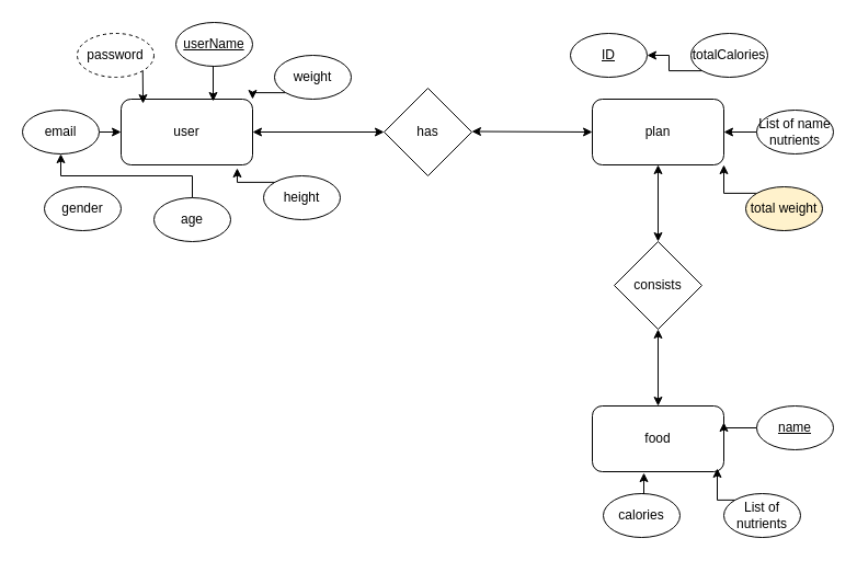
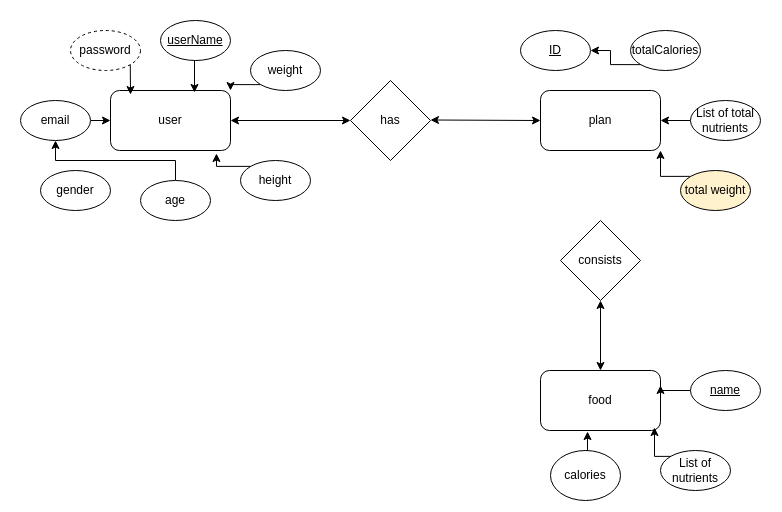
  <mxCell id="0" />
  <mxCell id="1" parent="0" />
  <mxCell id="2" value="user" style="rounded=1;whiteSpace=wrap;html=1;" vertex="1" parent="1"><mxGeometry x="110" y="90" width="120" height="60" as="geometry" /></mxCell>
  <mxCell id="3" value="plan" style="rounded=1;whiteSpace=wrap;html=1;" vertex="1" parent="1"><mxGeometry x="540" y="90" width="120" height="60" as="geometry" /></mxCell>
  <mxCell id="4" value="food" style="rounded=1;whiteSpace=wrap;html=1;" vertex="1" parent="1"><mxGeometry x="540" y="370" width="120" height="60" as="geometry" /></mxCell>
  <mxCell id="5" value="has" style="rhombus;whiteSpace=wrap;html=1;" vertex="1" parent="1"><mxGeometry x="350" y="80" width="80" height="80" as="geometry" /></mxCell>
  <mxCell id="6" value="consists" style="rhombus;whiteSpace=wrap;html=1;" vertex="1" parent="1"><mxGeometry x="560" y="220" width="80" height="80" as="geometry" /></mxCell>
  <mxCell id="7" value="" style="endArrow=classic;startArrow=classic;html=1;rounded=0;exitX=1;exitY=0.5;exitDx=0;exitDy=0;entryX=0;entryY=0.5;entryDx=0;entryDy=0;" edge="1" parent="1" source="2" target="5"><mxGeometry width="50" height="50" relative="1" as="geometry"><mxPoint x="420" y="280" as="sourcePoint" /><mxPoint x="470" y="230" as="targetPoint" /></mxGeometry></mxCell>
  <mxCell id="8" value="" style="endArrow=classic;startArrow=classic;html=1;rounded=0;exitX=1;exitY=0.5;exitDx=0;exitDy=0;entryX=0;entryY=0.5;entryDx=0;entryDy=0;" edge="1" parent="1" target="3"><mxGeometry width="50" height="50" relative="1" as="geometry"><mxPoint x="430" y="119.5" as="sourcePoint" /><mxPoint x="500" y="120" as="targetPoint" /></mxGeometry></mxCell>
- <mxCell id="9" value="" style="endArrow=classic;startArrow=classic;html=1;rounded=0;entryX=0.5;entryY=1;entryDx=0;entryDy=0;exitX=0.5;exitY=0;exitDx=0;exitDy=0;" edge="1" parent="1" source="6" target="3"><mxGeometry width="50" height="50" relative="1" as="geometry"><mxPoint x="420" y="280" as="sourcePoint" /><mxPoint x="470" y="230" as="targetPoint" /></mxGeometry></mxCell>
  <mxCell id="10" value="" style="endArrow=classic;startArrow=classic;html=1;rounded=0;entryX=0.5;entryY=1;entryDx=0;entryDy=0;exitX=0.5;exitY=0;exitDx=0;exitDy=0;" edge="1" parent="1" source="4" target="6"><mxGeometry width="50" height="50" relative="1" as="geometry"><mxPoint x="420" y="280" as="sourcePoint" /><mxPoint x="470" y="230" as="targetPoint" /></mxGeometry></mxCell>
  <mxCell id="11" value="password" style="ellipse;whiteSpace=wrap;html=1;dashed=1;" vertex="1" parent="1"><mxGeometry x="70" y="30" width="70" height="40" as="geometry" /></mxCell>
  <mxCell id="12" style="edgeStyle=orthogonalEdgeStyle;rounded=0;orthogonalLoop=1;jettySize=auto;html=1;exitX=1;exitY=0.5;exitDx=0;exitDy=0;entryX=0;entryY=0.5;entryDx=0;entryDy=0;" edge="1" parent="1" source="13" target="2"><mxGeometry relative="1" as="geometry" /></mxCell>
  <mxCell id="13" value="email" style="ellipse;whiteSpace=wrap;html=1;" vertex="1" parent="1"><mxGeometry x="20" y="100" width="70" height="40" as="geometry" /></mxCell>
  <mxCell id="14" value="&lt;u&gt;userName&lt;/u&gt;" style="ellipse;whiteSpace=wrap;html=1;" vertex="1" parent="1"><mxGeometry x="160" y="20" width="70" height="40" as="geometry" /></mxCell>
  <mxCell id="15" value="gender" style="ellipse;whiteSpace=wrap;html=1;" vertex="1" parent="1"><mxGeometry x="40" y="170" width="70" height="40" as="geometry" /></mxCell>
  <mxCell id="16" style="edgeStyle=orthogonalEdgeStyle;rounded=0;orthogonalLoop=1;jettySize=auto;html=1;exitX=0.5;exitY=0;exitDx=0;exitDy=0;" edge="1" parent="1" source="17" target="13"><mxGeometry relative="1" as="geometry" /></mxCell>
  <mxCell id="17" value="age" style="ellipse;whiteSpace=wrap;html=1;" vertex="1" parent="1"><mxGeometry x="140" y="180" width="70" height="40" as="geometry" /></mxCell>
  <mxCell id="18" value="&lt;u&gt;ID&lt;/u&gt;" style="ellipse;whiteSpace=wrap;html=1;" vertex="1" parent="1"><mxGeometry x="520" y="30" width="70" height="40" as="geometry" /></mxCell>
  <mxCell id="19" style="edgeStyle=orthogonalEdgeStyle;rounded=0;orthogonalLoop=1;jettySize=auto;html=1;exitX=0;exitY=0.5;exitDx=0;exitDy=0;entryX=1;entryY=0.25;entryDx=0;entryDy=0;" edge="1" parent="1" source="20" target="4"><mxGeometry relative="1" as="geometry" /></mxCell>
  <mxCell id="20" value="&lt;u&gt;name&lt;/u&gt;" style="ellipse;whiteSpace=wrap;html=1;" vertex="1" parent="1"><mxGeometry x="690" y="370" width="70" height="40" as="geometry" /></mxCell>
- <mxCell id="21" value="calories" style="ellipse;whiteSpace=wrap;html=1;" vertex="1" parent="1"><mxGeometry x="550" y="450" width="70" height="40" as="geometry" /></mxCell>
+ <mxCell id="21" value="calories" style="ellipse;whiteSpace=wrap;html=1;" vertex="1" parent="1"><mxGeometry x="550" y="450" width="70" height="50" as="geometry" /></mxCell>
  <mxCell id="22" value="height" style="ellipse;whiteSpace=wrap;html=1;" vertex="1" parent="1"><mxGeometry x="240" y="160" width="70" height="40" as="geometry" /></mxCell>
  <mxCell id="23" style="edgeStyle=orthogonalEdgeStyle;rounded=0;orthogonalLoop=1;jettySize=auto;html=1;exitX=0;exitY=1;exitDx=0;exitDy=0;entryX=1;entryY=0;entryDx=0;entryDy=0;" edge="1" parent="1" source="24" target="2"><mxGeometry relative="1" as="geometry" /></mxCell>
  <mxCell id="24" value="weight" style="ellipse;whiteSpace=wrap;html=1;" vertex="1" parent="1"><mxGeometry x="250" y="50" width="70" height="40" as="geometry" /></mxCell>
  <mxCell id="25" style="edgeStyle=orthogonalEdgeStyle;rounded=0;orthogonalLoop=1;jettySize=auto;html=1;exitX=0.5;exitY=1;exitDx=0;exitDy=0;entryX=0.7;entryY=0.033;entryDx=0;entryDy=0;entryPerimeter=0;" edge="1" parent="1" source="14" target="2"><mxGeometry relative="1" as="geometry" /></mxCell>
  <mxCell id="26" style="edgeStyle=orthogonalEdgeStyle;rounded=0;orthogonalLoop=1;jettySize=auto;html=1;exitX=1;exitY=1;exitDx=0;exitDy=0;entryX=0.167;entryY=0.067;entryDx=0;entryDy=0;entryPerimeter=0;" edge="1" parent="1" source="11" target="2"><mxGeometry relative="1" as="geometry" /></mxCell>
  <mxCell id="27" style="edgeStyle=orthogonalEdgeStyle;rounded=0;orthogonalLoop=1;jettySize=auto;html=1;exitX=0;exitY=0;exitDx=0;exitDy=0;entryX=0.883;entryY=1.05;entryDx=0;entryDy=0;entryPerimeter=0;" edge="1" parent="1" source="22" target="2"><mxGeometry relative="1" as="geometry" /></mxCell>
  <mxCell id="28" value="totalCalories" style="ellipse;whiteSpace=wrap;html=1;" vertex="1" parent="1"><mxGeometry x="630" y="30" width="70" height="40" as="geometry" /></mxCell>
  <mxCell id="29" style="edgeStyle=orthogonalEdgeStyle;rounded=0;orthogonalLoop=1;jettySize=auto;html=1;exitX=0;exitY=0.5;exitDx=0;exitDy=0;entryX=1;entryY=0.5;entryDx=0;entryDy=0;" edge="1" parent="1" source="30" target="3"><mxGeometry relative="1" as="geometry" /></mxCell>
- <mxCell id="30" value="List of name nutrients" style="ellipse;whiteSpace=wrap;html=1;" vertex="1" parent="1"><mxGeometry x="690" y="100" width="70" height="40" as="geometry" /></mxCell>
+ <mxCell id="30" value="List of total nutrients" style="ellipse;whiteSpace=wrap;html=1;" vertex="1" parent="1"><mxGeometry x="690" y="100" width="70" height="40" as="geometry" /></mxCell>
  <mxCell id="31" style="edgeStyle=orthogonalEdgeStyle;rounded=0;orthogonalLoop=1;jettySize=auto;html=1;exitX=0;exitY=1;exitDx=0;exitDy=0;" edge="1" parent="1" source="28" target="18"><mxGeometry relative="1" as="geometry" /></mxCell>
  <mxCell id="32" value="List of nutrients" style="ellipse;whiteSpace=wrap;html=1;" vertex="1" parent="1"><mxGeometry x="660" y="450" width="70" height="40" as="geometry" /></mxCell>
  <mxCell id="33" style="edgeStyle=orthogonalEdgeStyle;rounded=0;orthogonalLoop=1;jettySize=auto;html=1;exitX=0;exitY=0;exitDx=0;exitDy=0;entryX=1;entryY=1;entryDx=0;entryDy=0;" edge="1" parent="1" source="34" target="3"><mxGeometry relative="1" as="geometry" /></mxCell>
  <mxCell id="34" value="total weight" style="ellipse;whiteSpace=wrap;html=1;fillColor=#fff2cc;" vertex="1" parent="1"><mxGeometry x="680" y="170" width="70" height="40" as="geometry" /></mxCell>
  <mxCell id="35" style="edgeStyle=orthogonalEdgeStyle;rounded=0;orthogonalLoop=1;jettySize=auto;html=1;exitX=0;exitY=0;exitDx=0;exitDy=0;entryX=0.95;entryY=0.95;entryDx=0;entryDy=0;entryPerimeter=0;" edge="1" parent="1" source="32" target="4"><mxGeometry relative="1" as="geometry" /></mxCell>
  <mxCell id="36" style="edgeStyle=orthogonalEdgeStyle;rounded=0;orthogonalLoop=1;jettySize=auto;html=1;exitX=0.5;exitY=0;exitDx=0;exitDy=0;entryX=0.392;entryY=1.017;entryDx=0;entryDy=0;entryPerimeter=0;" edge="1" parent="1" source="21" target="4"><mxGeometry relative="1" as="geometry" /></mxCell>
